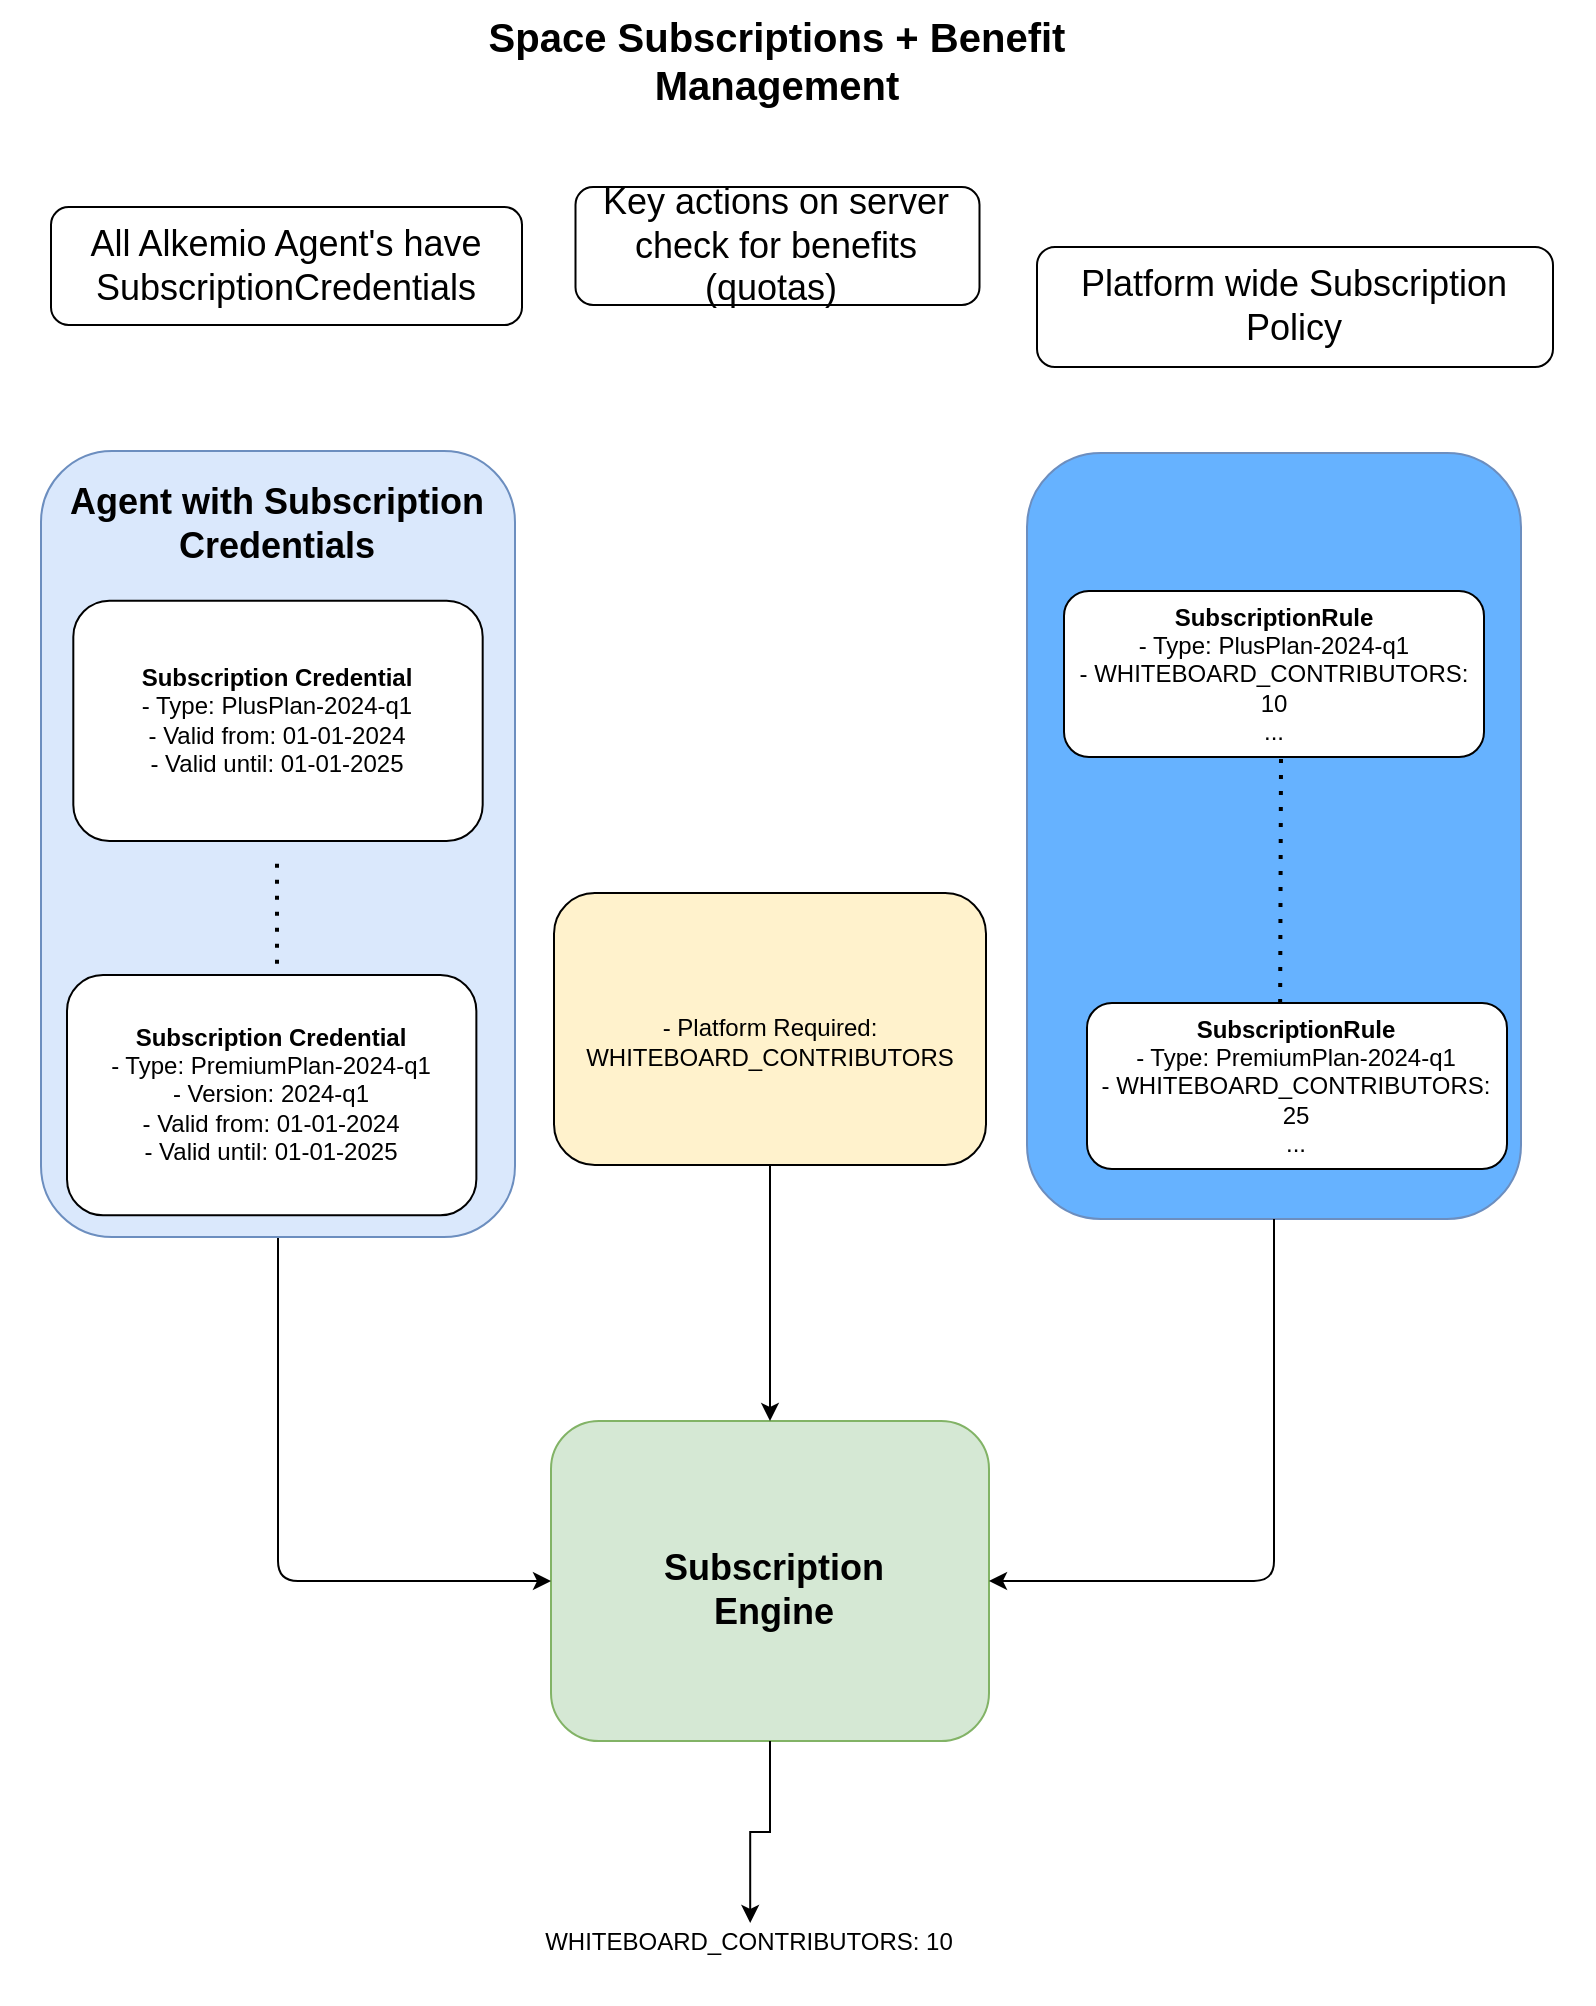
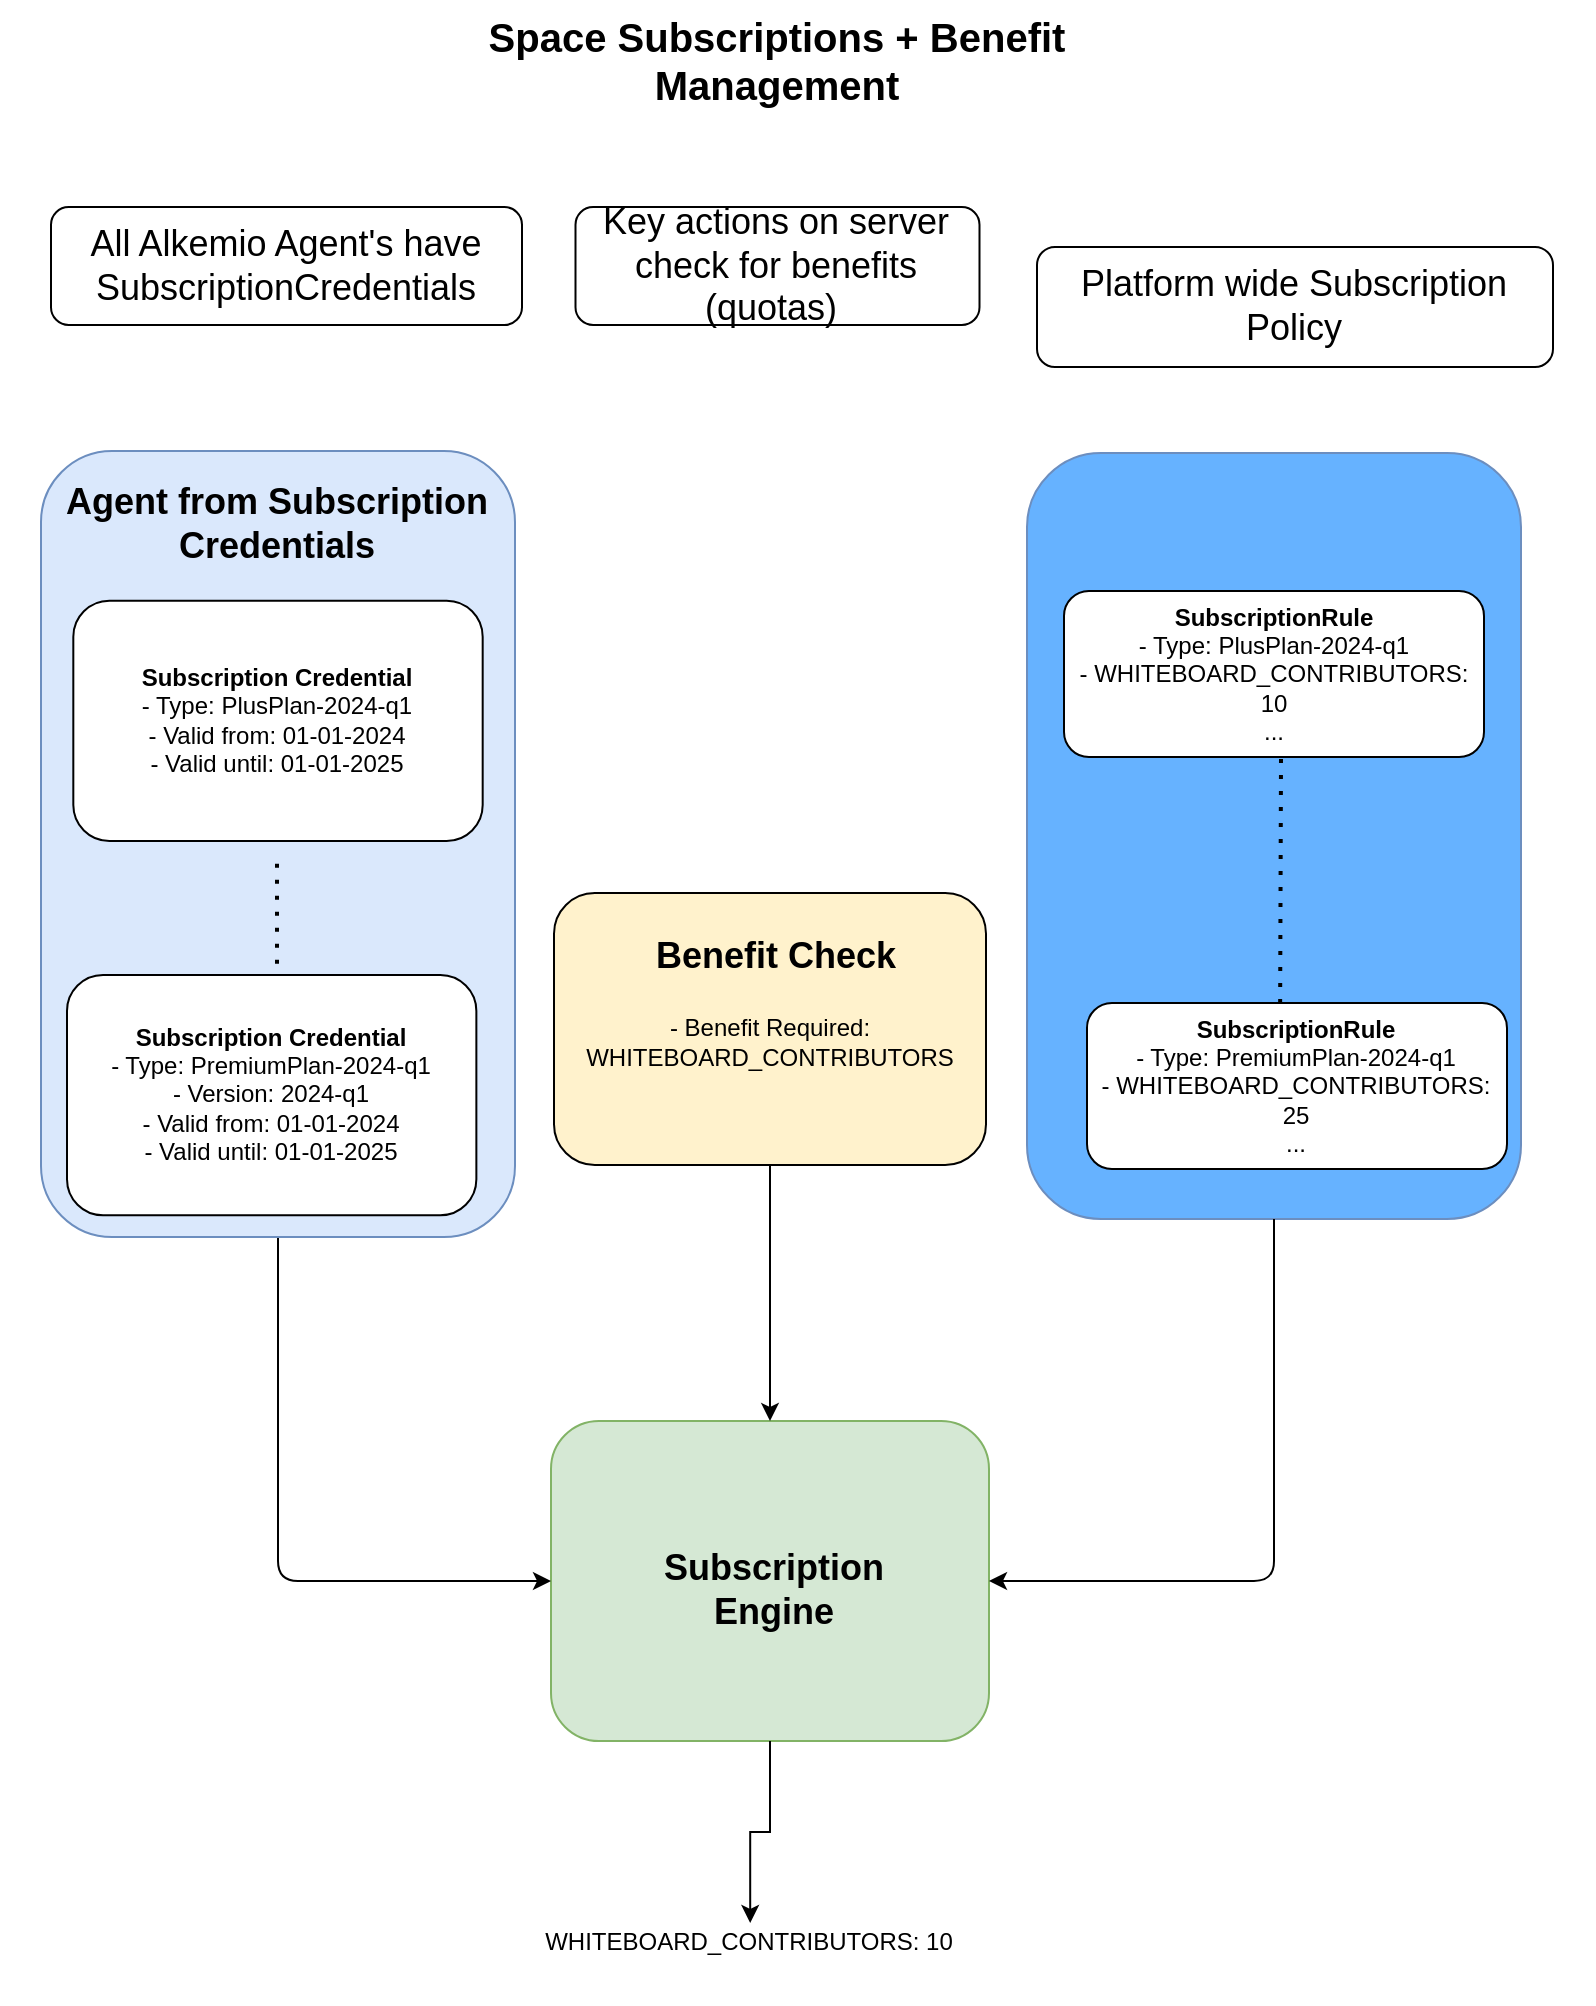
  <mxCell id="0" />
  <mxCell id="1" parent="0" />
  <mxCell id="2" value="Space Subscriptions + Benefit Management" style="text;html=1;strokeColor=none;fillColor=none;align=center;verticalAlign=middle;whiteSpace=wrap;rounded=0;fontSize=20;fontStyle=1" parent="1" vertex="1"><mxGeometry x="181" y="20" width="414.5" height="20" as="geometry" /></mxCell>
  <mxCell id="3" value="" style="group" parent="1" vertex="1" connectable="0"><mxGeometry x="513" y="226" width="247" height="383" as="geometry" /></mxCell>
  <mxCell id="4" value="" style="rounded=1;whiteSpace=wrap;html=1;strokeColor=#6c8ebf;fillColor=#66B2FF;" parent="3" vertex="1"><mxGeometry width="247" height="383" as="geometry" /></mxCell>
  <mxCell id="5" value="&lt;b&gt;SubscriptionRule&lt;/b&gt;&lt;br&gt;- Type: PlusPlan-2024-q1&lt;br&gt;- WHITEBOARD_CONTRIBUTORS: 10&lt;br&gt;..." style="rounded=1;whiteSpace=wrap;html=1;" parent="3" vertex="1"><mxGeometry x="18.5" y="69" width="210" height="83" as="geometry" /></mxCell>
  <mxCell id="6" value="" style="endArrow=none;dashed=1;html=1;dashPattern=1 3;strokeWidth=2;fontSize=11;" parent="3" edge="1"><mxGeometry width="50" height="50" relative="1" as="geometry"><mxPoint x="127" y="153" as="sourcePoint" /><mxPoint x="126.55" y="281" as="targetPoint" /></mxGeometry></mxCell>
  <mxCell id="7" value="&lt;b&gt;SubscriptionRule&lt;/b&gt;&lt;br&gt;- Type: PremiumPlan-2024-q1&lt;br&gt;- WHITEBOARD_CONTRIBUTORS: 25&lt;br&gt;..." style="rounded=1;whiteSpace=wrap;html=1;" vertex="1" parent="3"><mxGeometry x="30" y="275" width="210" height="83" as="geometry" /></mxCell>
  <mxCell id="8" value="" style="group" parent="1" vertex="1" connectable="0"><mxGeometry x="275" y="710" width="219" height="160" as="geometry" /></mxCell>
  <mxCell id="9" value="" style="rounded=1;whiteSpace=wrap;html=1;fillColor=#d5e8d4;strokeColor=#82b366;" parent="8" vertex="1"><mxGeometry width="219" height="160" as="geometry" /></mxCell>
  <mxCell id="10" value="&lt;b&gt;&lt;font style=&quot;font-size: 18px&quot;&gt;Subscription Engine&lt;/font&gt;&lt;/b&gt;" style="text;html=1;strokeColor=none;fillColor=none;align=center;verticalAlign=middle;whiteSpace=wrap;rounded=0;" parent="8" vertex="1"><mxGeometry x="47.004" y="67" width="130.031" height="35" as="geometry" /></mxCell>
  <mxCell id="11" value="" style="endArrow=classic;html=1;fontSize=8;entryX=0;entryY=0.5;entryDx=0;entryDy=0;edgeStyle=orthogonalEdgeStyle;exitX=0.5;exitY=1;exitDx=0;exitDy=0;" parent="1" source="13" target="9" edge="1"><mxGeometry width="50" height="50" relative="1" as="geometry"><mxPoint x="315" y="460" as="sourcePoint" /><mxPoint x="316" y="270" as="targetPoint" /></mxGeometry></mxCell>
  <mxCell id="12" value="" style="group" parent="1" vertex="1" connectable="0"><mxGeometry x="20" y="225" width="237" height="393" as="geometry" /></mxCell>
  <mxCell id="13" value="" style="rounded=1;whiteSpace=wrap;html=1;fillColor=#dae8fc;strokeColor=#6c8ebf;" parent="12" vertex="1"><mxGeometry width="237.0" height="393" as="geometry" /></mxCell>
  <mxCell id="14" value="&lt;b&gt;Subscription Credential&lt;/b&gt;&lt;br&gt;- Type: PlusPlan-2024-q1&lt;br&gt;- Valid from: 01-01-2024&lt;br&gt;- Valid until: 01-01-2025" style="rounded=1;whiteSpace=wrap;html=1;" parent="12" vertex="1"><mxGeometry x="16.16" y="74.86" width="204.68" height="120.14" as="geometry" /></mxCell>
- <mxCell id="15" value="&lt;b&gt;&lt;font style=&quot;font-size: 18px&quot;&gt;Agent with Subscription Credentials&lt;/font&gt;&lt;/b&gt;" style="text;html=1;strokeColor=none;fillColor=none;align=center;verticalAlign=middle;whiteSpace=wrap;rounded=0;" parent="12" vertex="1"><mxGeometry x="10.773" y="18.714" width="215.455" height="37.429" as="geometry" /></mxCell>
+ <mxCell id="15" value="&lt;b&gt;&lt;font style=&quot;font-size: 18px&quot;&gt;Agent from Subscription Credentials&lt;/font&gt;&lt;/b&gt;" style="text;html=1;strokeColor=none;fillColor=none;align=center;verticalAlign=middle;whiteSpace=wrap;rounded=0;" parent="12" vertex="1"><mxGeometry x="10.773" y="18.714" width="215.455" height="37.429" as="geometry" /></mxCell>
  <mxCell id="16" value="" style="endArrow=none;dashed=1;html=1;dashPattern=1 3;strokeWidth=2;" parent="12" edge="1"><mxGeometry width="50" height="50" relative="1" as="geometry"><mxPoint x="118" y="288.42" as="sourcePoint" /><mxPoint x="118" y="204" as="targetPoint" /><Array as="points"><mxPoint x="118" y="234.42" /></Array></mxGeometry></mxCell>
  <mxCell id="17" value="&lt;b&gt;Subscription Credential&lt;/b&gt;&lt;br&gt;- Type: PremiumPlan-2024-q1&lt;br&gt;- Version: 2024-q1&lt;br&gt;- Valid from: 01-01-2024&lt;br&gt;- Valid until: 01-01-2025" style="rounded=1;whiteSpace=wrap;html=1;" vertex="1" parent="12"><mxGeometry x="13" y="262" width="204.68" height="120.14" as="geometry" /></mxCell>
  <mxCell id="18" value="" style="group" parent="1" vertex="1" connectable="0"><mxGeometry x="276.5" y="446" width="216" height="136" as="geometry" /></mxCell>
- <mxCell id="19" value="&lt;br&gt;- Platform Required: WHITEBOARD_CONTRIBUTORS" style="rounded=1;whiteSpace=wrap;html=1;fillColor=#FFF2CC;" parent="18" vertex="1"><mxGeometry width="216" height="136" as="geometry" /></mxCell>
+ <mxCell id="19" value="&lt;br&gt;- Benefit Required: WHITEBOARD_CONTRIBUTORS" style="rounded=1;whiteSpace=wrap;html=1;fillColor=#FFF2CC;" parent="18" vertex="1"><mxGeometry width="216" height="136" as="geometry" /></mxCell>
+ <mxCell id="20" value="&lt;font style=&quot;font-size: 18px&quot;&gt;&lt;b&gt;Benefit Check&lt;/b&gt;&lt;/font&gt;" style="text;html=1;strokeColor=none;fillColor=none;align=center;verticalAlign=middle;whiteSpace=wrap;rounded=0;" parent="18" vertex="1"><mxGeometry x="33.998" y="16.003" width="155.745" height="31.628" as="geometry" /></mxCell>
  <mxCell id="21" value="" style="endArrow=classic;html=1;fontSize=8;entryX=1;entryY=0.5;entryDx=0;entryDy=0;edgeStyle=orthogonalEdgeStyle;exitX=0.5;exitY=1;exitDx=0;exitDy=0;" parent="1" source="4" target="9" edge="1"><mxGeometry width="50" height="50" relative="1" as="geometry"><mxPoint x="148.5" y="628" as="sourcePoint" /><mxPoint x="288.75" y="797" as="targetPoint" /></mxGeometry></mxCell>
  <mxCell id="22" style="edgeStyle=orthogonalEdgeStyle;rounded=0;orthogonalLoop=1;jettySize=auto;html=1;exitX=0.5;exitY=1;exitDx=0;exitDy=0;entryX=0.5;entryY=0;entryDx=0;entryDy=0;" parent="1" source="19" target="9" edge="1"><mxGeometry relative="1" as="geometry" /></mxCell>
  <mxCell id="23" style="edgeStyle=orthogonalEdgeStyle;rounded=0;orthogonalLoop=1;jettySize=auto;html=1;" parent="1" source="9" target="24" edge="1"><mxGeometry relative="1" as="geometry"><mxPoint x="384.5" y="985" as="targetPoint" /></mxGeometry></mxCell>
  <mxCell id="24" value="WHITEBOARD_CONTRIBUTORS: 10" style="text;html=1;strokeColor=none;fillColor=none;align=center;verticalAlign=middle;whiteSpace=wrap;rounded=0;" parent="1" vertex="1"><mxGeometry x="237.25" y="961" width="274.5" height="20" as="geometry" /></mxCell>
  <mxCell id="25" value="&lt;span style=&quot;font-size: 18px;&quot;&gt;Platform wide Subscription Policy&lt;/span&gt;" style="text;html=1;fillColor=none;align=center;verticalAlign=middle;whiteSpace=wrap;rounded=1;strokeColor=#000000;" parent="1" vertex="1"><mxGeometry x="518" y="123" width="258" height="60" as="geometry" /></mxCell>
  <mxCell id="26" value="&lt;font style=&quot;font-size: 18px&quot;&gt;All Alkemio Agent's have SubscriptionCredentials&lt;/font&gt;" style="text;html=1;fillColor=none;align=center;verticalAlign=middle;whiteSpace=wrap;rounded=1;strokeColor=#000000;" parent="1" vertex="1"><mxGeometry x="25" y="103" width="235.5" height="59" as="geometry" /></mxCell>
- <mxCell id="27" value="&lt;font style=&quot;font-size: 18px&quot;&gt;Key actions on server check for benefits (quotas)&amp;nbsp;&lt;/font&gt;" style="text;html=1;fillColor=none;align=center;verticalAlign=middle;whiteSpace=wrap;rounded=1;strokeColor=#000000;" parent="1" vertex="1"><mxGeometry x="287.25" y="93" width="202" height="59" as="geometry" /></mxCell>
+ <mxCell id="27" value="&lt;font style=&quot;font-size: 18px&quot;&gt;Key actions on server check for benefits (quotas)&amp;nbsp;&lt;/font&gt;" style="text;html=1;fillColor=none;align=center;verticalAlign=middle;whiteSpace=wrap;rounded=1;strokeColor=#000000;" parent="1" vertex="1"><mxGeometry x="287.25" y="103" width="202" height="59" as="geometry" /></mxCell>
